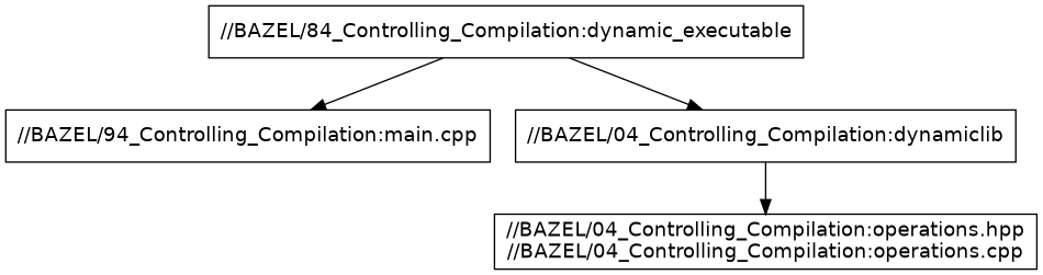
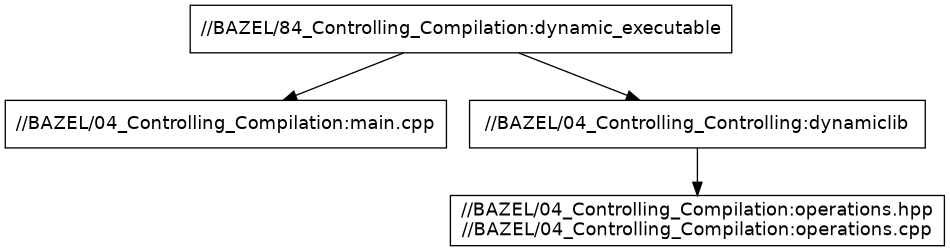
  digraph {
    fontname="DejaVu Sans"
    node [fontname="DejaVu Sans" shape=box]
    edge [fontname="DejaVu Sans"]
    n1 [label="//BAZEL/84_Controlling_Compilation:dynamic_executable"]
-   "//BAZEL/04_Controlling_Compilation:main.cpp" [label="//BAZEL/94_Controlling_Compilation:main.cpp"]
-   "//BAZEL/04_Controlling_Compilation:dynamiclib"
+   "//BAZEL/04_Controlling_Compilation:main.cpp"
+   "//BAZEL/04_Controlling_Compilation:dynamiclib" [label="//BAZEL/04_Controlling_Controlling:dynamiclib"]
    "//BAZEL/04_Controlling_Compilation:operations.hpp\n//BAZEL/04_Controlling_Compilation:operations.cpp"
    n1 -> "//BAZEL/04_Controlling_Compilation:main.cpp"
    n1 -> "//BAZEL/04_Controlling_Compilation:dynamiclib"
    "//BAZEL/04_Controlling_Compilation:dynamiclib" -> "//BAZEL/04_Controlling_Compilation:operations.hpp\n//BAZEL/04_Controlling_Compilation:operations.cpp"
  }
